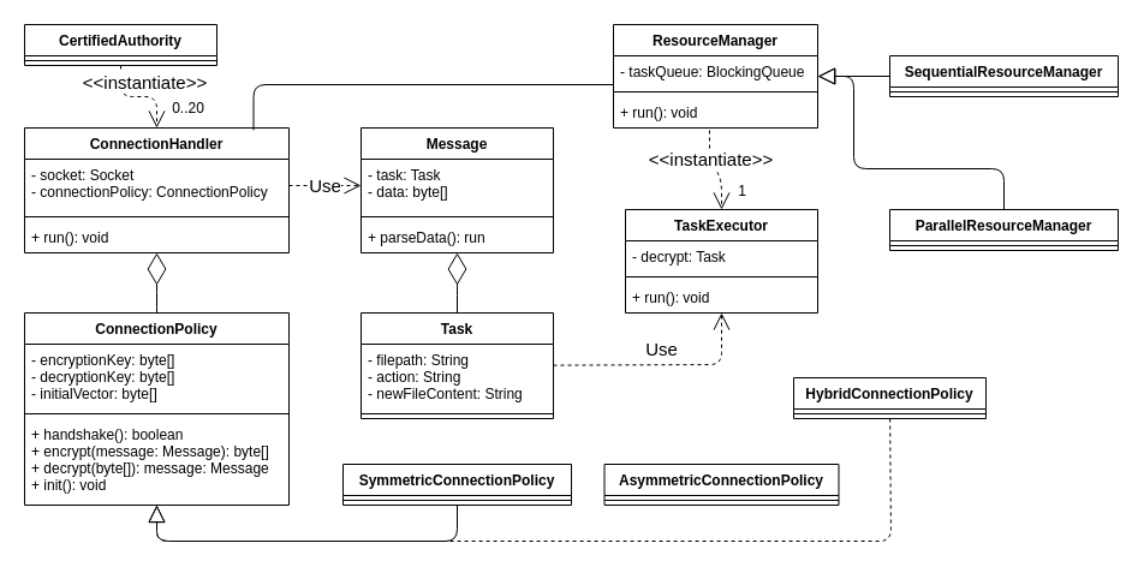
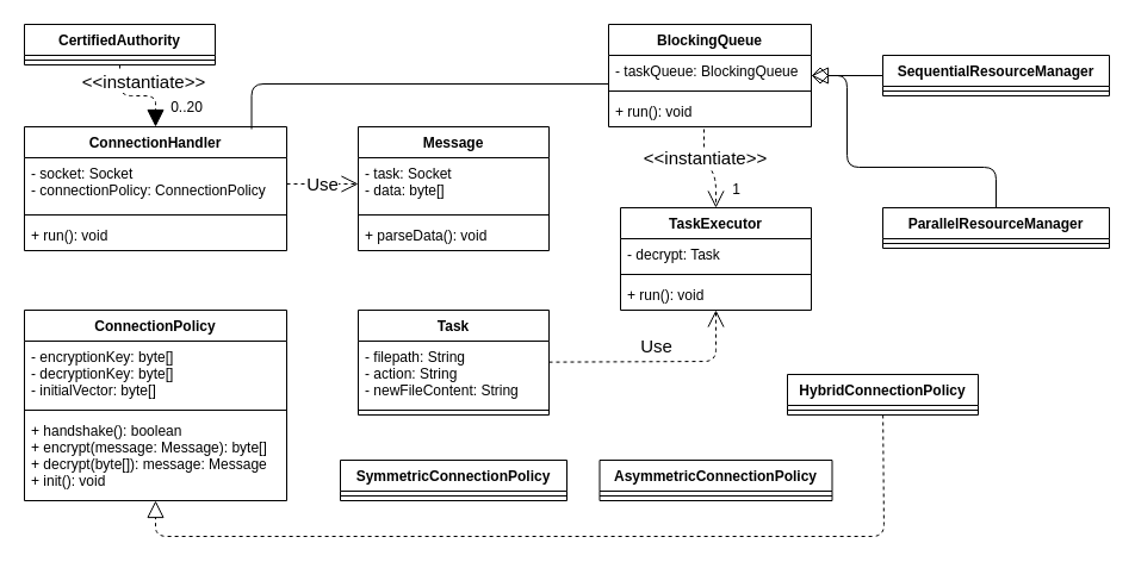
  <mxCell id="0" />
  <mxCell id="1" parent="0" />
  <mxCell id="2" value="CertifiedAuthority" style="swimlane;fontStyle=1;align=center;verticalAlign=top;childLayout=stackLayout;horizontal=1;startSize=26;horizontalStack=0;resizeParent=1;resizeParentMax=0;resizeLast=0;collapsible=1;marginBottom=0;" parent="1" vertex="1"><mxGeometry x="20" y="20" width="160" height="34" as="geometry" /></mxCell>
  <mxCell id="3" value="" style="line;strokeWidth=1;fillColor=none;align=left;verticalAlign=middle;spacingTop=-1;spacingLeft=3;spacingRight=3;rotatable=0;labelPosition=right;points=[];portConstraint=eastwest;" parent="2" vertex="1"><mxGeometry y="26" width="160" height="8" as="geometry" /></mxCell>
  <mxCell id="4" value="ConnectionHandler" style="swimlane;fontStyle=1;align=center;verticalAlign=top;childLayout=stackLayout;horizontal=1;startSize=26;horizontalStack=0;resizeParent=1;resizeParentMax=0;resizeLast=0;collapsible=1;marginBottom=0;" parent="1" vertex="1"><mxGeometry x="20" y="106" width="220" height="104" as="geometry" /></mxCell>
  <mxCell id="5" value="- socket: Socket&#10;- connectionPolicy: ConnectionPolicy&#10;" style="text;strokeColor=none;fillColor=none;align=left;verticalAlign=top;spacingLeft=4;spacingRight=4;overflow=hidden;rotatable=0;points=[[0,0.5],[1,0.5]];portConstraint=eastwest;" parent="4" vertex="1"><mxGeometry y="26" width="220" height="44" as="geometry" /></mxCell>
  <mxCell id="6" value="" style="line;strokeWidth=1;fillColor=none;align=left;verticalAlign=middle;spacingTop=-1;spacingLeft=3;spacingRight=3;rotatable=0;labelPosition=right;points=[];portConstraint=eastwest;" parent="4" vertex="1"><mxGeometry y="70" width="220" height="8" as="geometry" /></mxCell>
  <mxCell id="7" value="+ run(): void" style="text;strokeColor=none;fillColor=none;align=left;verticalAlign=top;spacingLeft=4;spacingRight=4;overflow=hidden;rotatable=0;points=[[0,0.5],[1,0.5]];portConstraint=eastwest;" parent="4" vertex="1"><mxGeometry y="78" width="220" height="26" as="geometry" /></mxCell>
  <mxCell id="8" value="ConnectionPolicy" style="swimlane;fontStyle=1;align=center;verticalAlign=top;childLayout=stackLayout;horizontal=1;startSize=26;horizontalStack=0;resizeParent=1;resizeParentMax=0;resizeLast=0;collapsible=1;marginBottom=0;" parent="1" vertex="1"><mxGeometry x="20" y="260" width="220" height="160" as="geometry" /></mxCell>
  <mxCell id="9" value="- encryptionKey: byte[]&#10;- decryptionKey: byte[]&#10;- initialVector: byte[]&#10;" style="text;strokeColor=none;fillColor=none;align=left;verticalAlign=top;spacingLeft=4;spacingRight=4;overflow=hidden;rotatable=0;points=[[0,0.5],[1,0.5]];portConstraint=eastwest;" parent="8" vertex="1"><mxGeometry y="26" width="220" height="54" as="geometry" /></mxCell>
  <mxCell id="10" value="" style="line;strokeWidth=1;fillColor=none;align=left;verticalAlign=middle;spacingTop=-1;spacingLeft=3;spacingRight=3;rotatable=0;labelPosition=right;points=[];portConstraint=eastwest;" parent="8" vertex="1"><mxGeometry y="80" width="220" height="8" as="geometry" /></mxCell>
  <mxCell id="11" value="+ handshake(): boolean&#10;+ encrypt(message: Message): byte[]&#10;+ decrypt(byte[]): message: Message&#10;+ init(): void&#10;" style="text;strokeColor=none;fillColor=none;align=left;verticalAlign=top;spacingLeft=4;spacingRight=4;overflow=hidden;rotatable=0;points=[[0,0.5],[1,0.5]];portConstraint=eastwest;" parent="8" vertex="1"><mxGeometry y="88" width="220" height="72" as="geometry" /></mxCell>
  <mxCell id="12" value="AsymmetricConnectionPolicy" style="swimlane;fontStyle=1;align=center;verticalAlign=top;childLayout=stackLayout;horizontal=1;startSize=26;horizontalStack=0;resizeParent=1;resizeParentMax=0;resizeLast=0;collapsible=1;marginBottom=0;" parent="1" vertex="1"><mxGeometry x="502.5" y="386" width="195" height="34" as="geometry" /></mxCell>
  <mxCell id="13" value="" style="line;strokeWidth=1;fillColor=none;align=left;verticalAlign=middle;spacingTop=-1;spacingLeft=3;spacingRight=3;rotatable=0;labelPosition=right;points=[];portConstraint=eastwest;" parent="12" vertex="1"><mxGeometry y="26" width="195" height="8" as="geometry" /></mxCell>
  <mxCell id="14" value="SymmetricConnectionPolicy" style="swimlane;fontStyle=1;align=center;verticalAlign=top;childLayout=stackLayout;horizontal=1;startSize=26;horizontalStack=0;resizeParent=1;resizeParentMax=0;resizeLast=0;collapsible=1;marginBottom=0;" parent="1" vertex="1"><mxGeometry x="285" y="386" width="190" height="34" as="geometry" /></mxCell>
  <mxCell id="15" value="" style="line;strokeWidth=1;fillColor=none;align=left;verticalAlign=middle;spacingTop=-1;spacingLeft=3;spacingRight=3;rotatable=0;labelPosition=right;points=[];portConstraint=eastwest;" parent="14" vertex="1"><mxGeometry y="26" width="190" height="8" as="geometry" /></mxCell>
  <mxCell id="16" value="HybridConnectionPolicy" style="swimlane;fontStyle=1;align=center;verticalAlign=top;childLayout=stackLayout;horizontal=1;startSize=26;horizontalStack=0;resizeParent=1;resizeParentMax=0;resizeLast=0;collapsible=1;marginBottom=0;" parent="1" vertex="1"><mxGeometry x="660" y="314" width="160" height="34" as="geometry"><mxRectangle x="450" y="480" width="170" height="26" as="alternateBounds" /></mxGeometry></mxCell>
  <mxCell id="17" value="" style="line;strokeWidth=1;fillColor=none;align=left;verticalAlign=middle;spacingTop=-1;spacingLeft=3;spacingRight=3;rotatable=0;labelPosition=right;points=[];portConstraint=eastwest;" parent="16" vertex="1"><mxGeometry y="26" width="160" height="8" as="geometry" /></mxCell>
  <mxCell id="18" value="Message" style="swimlane;fontStyle=1;align=center;verticalAlign=top;childLayout=stackLayout;horizontal=1;startSize=26;horizontalStack=0;resizeParent=1;resizeParentMax=0;resizeLast=0;collapsible=1;marginBottom=0;" parent="1" vertex="1"><mxGeometry x="300" y="106" width="160" height="104" as="geometry" /></mxCell>
- <mxCell id="19" value="- task: Task&#10;- data: byte[]" style="text;strokeColor=none;fillColor=none;align=left;verticalAlign=top;spacingLeft=4;spacingRight=4;overflow=hidden;rotatable=0;points=[[0,0.5],[1,0.5]];portConstraint=eastwest;" parent="18" vertex="1"><mxGeometry y="26" width="160" height="44" as="geometry" /></mxCell>
+ <mxCell id="19" value="- task: Socket&#10;- data: byte[]" style="text;strokeColor=none;fillColor=none;align=left;verticalAlign=top;spacingLeft=4;spacingRight=4;overflow=hidden;rotatable=0;points=[[0,0.5],[1,0.5]];portConstraint=eastwest;" parent="18" vertex="1"><mxGeometry y="26" width="160" height="44" as="geometry" /></mxCell>
  <mxCell id="20" value="" style="line;strokeWidth=1;fillColor=none;align=left;verticalAlign=middle;spacingTop=-1;spacingLeft=3;spacingRight=3;rotatable=0;labelPosition=right;points=[];portConstraint=eastwest;" parent="18" vertex="1"><mxGeometry y="70" width="160" height="8" as="geometry" /></mxCell>
- <mxCell id="21" value="+ parseData(): run" style="text;strokeColor=none;fillColor=none;align=left;verticalAlign=top;spacingLeft=4;spacingRight=4;overflow=hidden;rotatable=0;points=[[0,0.5],[1,0.5]];portConstraint=eastwest;" parent="18" vertex="1"><mxGeometry y="78" width="160" height="26" as="geometry" /></mxCell>
- <mxCell id="22" value="ResourceManager" style="swimlane;fontStyle=1;align=center;verticalAlign=top;childLayout=stackLayout;horizontal=1;startSize=26;horizontalStack=0;resizeParent=1;resizeParentMax=0;resizeLast=0;collapsible=1;marginBottom=0;" parent="1" vertex="1"><mxGeometry x="510" y="20" width="170" height="86" as="geometry" /></mxCell>
+ <mxCell id="21" value="+ parseData(): void" style="text;strokeColor=none;fillColor=none;align=left;verticalAlign=top;spacingLeft=4;spacingRight=4;overflow=hidden;rotatable=0;points=[[0,0.5],[1,0.5]];portConstraint=eastwest;" parent="18" vertex="1"><mxGeometry y="78" width="160" height="26" as="geometry" /></mxCell>
+ <mxCell id="22" value="BlockingQueue" style="swimlane;fontStyle=1;align=center;verticalAlign=top;childLayout=stackLayout;horizontal=1;startSize=26;horizontalStack=0;resizeParent=1;resizeParentMax=0;resizeLast=0;collapsible=1;marginBottom=0;" parent="1" vertex="1"><mxGeometry x="510" y="20" width="170" height="86" as="geometry" /></mxCell>
  <mxCell id="23" value="- taskQueue: BlockingQueue" style="text;strokeColor=none;fillColor=none;align=left;verticalAlign=top;spacingLeft=4;spacingRight=4;overflow=hidden;rotatable=0;points=[[0,0.5],[1,0.5]];portConstraint=eastwest;" parent="22" vertex="1"><mxGeometry y="26" width="170" height="26" as="geometry" /></mxCell>
  <mxCell id="24" value="" style="line;strokeWidth=1;fillColor=none;align=left;verticalAlign=middle;spacingTop=-1;spacingLeft=3;spacingRight=3;rotatable=0;labelPosition=right;points=[];portConstraint=eastwest;" parent="22" vertex="1"><mxGeometry y="52" width="170" height="8" as="geometry" /></mxCell>
  <mxCell id="25" value="+ run(): void" style="text;strokeColor=none;fillColor=none;align=left;verticalAlign=top;spacingLeft=4;spacingRight=4;overflow=hidden;rotatable=0;points=[[0,0.5],[1,0.5]];portConstraint=eastwest;" parent="22" vertex="1"><mxGeometry y="60" width="170" height="26" as="geometry" /></mxCell>
  <mxCell id="26" value="Task" style="swimlane;fontStyle=1;align=center;verticalAlign=top;childLayout=stackLayout;horizontal=1;startSize=26;horizontalStack=0;resizeParent=1;resizeParentMax=0;resizeLast=0;collapsible=1;marginBottom=0;" parent="1" vertex="1"><mxGeometry x="300" y="260" width="160" height="88" as="geometry" /></mxCell>
  <mxCell id="27" value="- filepath: String&#10;- action: String&#10;- newFileContent: String" style="text;strokeColor=none;fillColor=none;align=left;verticalAlign=top;spacingLeft=4;spacingRight=4;overflow=hidden;rotatable=0;points=[[0,0.5],[1,0.5]];portConstraint=eastwest;" parent="26" vertex="1"><mxGeometry y="26" width="160" height="54" as="geometry" /></mxCell>
  <mxCell id="28" value="" style="line;strokeWidth=1;fillColor=none;align=left;verticalAlign=middle;spacingTop=-1;spacingLeft=3;spacingRight=3;rotatable=0;labelPosition=right;points=[];portConstraint=eastwest;" parent="26" vertex="1"><mxGeometry y="80" width="160" height="8" as="geometry" /></mxCell>
  <mxCell id="29" value="TaskExecutor" style="swimlane;fontStyle=1;align=center;verticalAlign=top;childLayout=stackLayout;horizontal=1;startSize=26;horizontalStack=0;resizeParent=1;resizeParentMax=0;resizeLast=0;collapsible=1;marginBottom=0;" parent="1" vertex="1"><mxGeometry x="520" y="174" width="160" height="86" as="geometry" /></mxCell>
  <mxCell id="30" value="- decrypt: Task" style="text;strokeColor=none;fillColor=none;align=left;verticalAlign=top;spacingLeft=4;spacingRight=4;overflow=hidden;rotatable=0;points=[[0,0.5],[1,0.5]];portConstraint=eastwest;" parent="29" vertex="1"><mxGeometry y="26" width="160" height="26" as="geometry" /></mxCell>
  <mxCell id="31" value="" style="line;strokeWidth=1;fillColor=none;align=left;verticalAlign=middle;spacingTop=-1;spacingLeft=3;spacingRight=3;rotatable=0;labelPosition=right;points=[];portConstraint=eastwest;" parent="29" vertex="1"><mxGeometry y="52" width="160" height="8" as="geometry" /></mxCell>
  <mxCell id="32" value="+ run(): void" style="text;strokeColor=none;fillColor=none;align=left;verticalAlign=top;spacingLeft=4;spacingRight=4;overflow=hidden;rotatable=0;points=[[0,0.5],[1,0.5]];portConstraint=eastwest;" parent="29" vertex="1"><mxGeometry y="60" width="160" height="26" as="geometry" /></mxCell>
- <mxCell id="33" value="&amp;lt;&amp;lt;instantiate&amp;gt;&amp;gt;" style="edgeStyle=none;html=1;endArrow=open;endSize=12;dashed=1;verticalAlign=bottom;fontSize=15;exitX=0.5;exitY=1;exitDx=0;exitDy=0;entryX=0.5;entryY=0;entryDx=0;entryDy=0;" parent="1" source="2" target="4" edge="1"><mxGeometry x="0.13" width="160" relative="1" as="geometry"><mxPoint x="90" y="70" as="sourcePoint" /><mxPoint x="100" y="100" as="targetPoint" /><mxPoint as="offset" /><Array as="points"><mxPoint x="100" y="80" /><mxPoint x="130" y="80" /></Array></mxGeometry></mxCell>
+ <mxCell id="33" value="&amp;lt;&amp;lt;instantiate&amp;gt;&amp;gt;" style="edgeStyle=none;html=1;endArrow=block;endSize=12;dashed=1;verticalAlign=bottom;fontSize=15;exitX=0.5;exitY=1;exitDx=0;exitDy=0;entryX=0.5;entryY=0;entryDx=0;entryDy=0;" parent="1" source="2" target="4" edge="1"><mxGeometry x="0.13" width="160" relative="1" as="geometry"><mxPoint x="90" y="70" as="sourcePoint" /><mxPoint x="100" y="100" as="targetPoint" /><mxPoint as="offset" /><Array as="points"><mxPoint x="100" y="80" /><mxPoint x="130" y="80" /></Array></mxGeometry></mxCell>
  <mxCell id="34" value="0..20" style="edgeLabel;html=1;align=center;verticalAlign=middle;resizable=0;points=[];fontSize=12;" parent="33" vertex="1" connectable="0"><mxGeometry x="0.67" y="3" relative="1" as="geometry"><mxPoint x="22.42" y="-2.81" as="offset" /></mxGeometry></mxCell>
  <mxCell id="35" value="&amp;lt;&amp;lt;instantiate&amp;gt;&amp;gt;" style="endArrow=open;endSize=12;dashed=1;html=1;fontSize=15;entryX=0.5;entryY=0;entryDx=0;entryDy=0;" parent="1" edge="1" target="29"><mxGeometry x="-0.312" width="160" relative="1" as="geometry"><mxPoint x="590" y="108" as="sourcePoint" /><mxPoint x="594" y="172" as="targetPoint" /><mxPoint as="offset" /><Array as="points"><mxPoint x="590" y="130" /><mxPoint x="600" y="150" /></Array></mxGeometry></mxCell>
  <mxCell id="36" value="1" style="edgeLabel;html=1;align=center;verticalAlign=middle;resizable=0;points=[];fontSize=12;" parent="35" vertex="1" connectable="0"><mxGeometry x="0.552" relative="1" as="geometry"><mxPoint x="16" y="0.34" as="offset" /></mxGeometry></mxCell>
- <mxCell id="37" value="" style="edgeStyle=none;html=1;endSize=12;endArrow=block;endFill=0;strokeWidth=1;fontSize=15;" parent="1" source="14" target="8" edge="1"><mxGeometry width="160" relative="1" as="geometry"><mxPoint x="98" y="472" as="sourcePoint" /><mxPoint x="110" y="420" as="targetPoint" /><Array as="points"><mxPoint x="380" y="450" /><mxPoint x="130" y="450" /></Array></mxGeometry></mxCell>
  <mxCell id="38" value="" style="edgeStyle=none;html=1;endSize=12;endArrow=block;endFill=0;strokeWidth=1;fontSize=15;dashed=1;" parent="1" source="16" edge="1" target="8"><mxGeometry width="160" relative="1" as="geometry"><mxPoint x="315" y="470" as="sourcePoint" /><mxPoint x="110" y="420" as="targetPoint" /><Array as="points"><mxPoint x="741" y="450" /><mxPoint x="130" y="450" /></Array></mxGeometry></mxCell>
- <mxCell id="39" value="" style="endArrow=diamondThin;endFill=0;endSize=24;html=1;strokeWidth=1;fontSize=15;exitX=0.5;exitY=0;exitDx=0;exitDy=0;" parent="1" source="8" target="4" edge="1"><mxGeometry width="160" relative="1" as="geometry"><mxPoint x="70" y="230" as="sourcePoint" /><mxPoint x="230" y="230" as="targetPoint" /><Array as="points"><mxPoint x="130" y="250" /></Array></mxGeometry></mxCell>
- <mxCell id="40" value="" style="html=1;endArrow=diamondThin;endFill=0;edgeStyle=elbowEdgeStyle;elbow=vertical;endSize=24;strokeWidth=1;fontSize=15;" parent="1" source="26" target="18" edge="1"><mxGeometry width="160" relative="1" as="geometry"><mxPoint x="310" y="230" as="sourcePoint" /><mxPoint x="470" y="230" as="targetPoint" /></mxGeometry></mxCell>
  <mxCell id="41" value="Use" style="endArrow=open;endSize=12;dashed=1;html=1;strokeWidth=1;fontSize=15;exitX=1;exitY=0.5;exitDx=0;exitDy=0;entryX=0;entryY=0.5;entryDx=0;entryDy=0;" parent="1" source="5" target="19" edge="1"><mxGeometry width="160" relative="1" as="geometry"><mxPoint x="280" y="70" as="sourcePoint" /><mxPoint x="440" y="70" as="targetPoint" /></mxGeometry></mxCell>
  <mxCell id="42" value="Use" style="endArrow=open;endSize=12;dashed=1;html=1;strokeWidth=1;fontSize=15;" parent="1" source="26" target="29" edge="1"><mxGeometry x="-0.016" y="13" width="160" relative="1" as="geometry"><mxPoint x="480" y="164" as="sourcePoint" /><mxPoint x="540" y="160" as="targetPoint" /><Array as="points"><mxPoint x="600" y="303" /></Array><mxPoint as="offset" /></mxGeometry></mxCell>
  <mxCell id="43" value="SequentialResourceManager" style="swimlane;fontStyle=1;align=center;verticalAlign=top;childLayout=stackLayout;horizontal=1;startSize=26;horizontalStack=0;resizeParent=1;resizeParentMax=0;resizeLast=0;collapsible=1;marginBottom=0;" vertex="1" parent="1"><mxGeometry x="740" y="46" width="190" height="34" as="geometry" /></mxCell>
  <mxCell id="44" value="" style="line;strokeWidth=1;fillColor=none;align=left;verticalAlign=middle;spacingTop=-1;spacingLeft=3;spacingRight=3;rotatable=0;labelPosition=right;points=[];portConstraint=eastwest;" vertex="1" parent="43"><mxGeometry y="26" width="190" height="8" as="geometry" /></mxCell>
  <mxCell id="45" value="ParallelResourceManager" style="swimlane;fontStyle=1;align=center;verticalAlign=top;childLayout=stackLayout;horizontal=1;startSize=26;horizontalStack=0;resizeParent=1;resizeParentMax=0;resizeLast=0;collapsible=1;marginBottom=0;" vertex="1" parent="1"><mxGeometry x="740" y="174" width="190" height="34" as="geometry" /></mxCell>
  <mxCell id="46" value="" style="line;strokeWidth=1;fillColor=none;align=left;verticalAlign=middle;spacingTop=-1;spacingLeft=3;spacingRight=3;rotatable=0;labelPosition=right;points=[];portConstraint=eastwest;" vertex="1" parent="45"><mxGeometry y="26" width="190" height="8" as="geometry" /></mxCell>
  <mxCell id="47" value="" style="edgeStyle=none;html=1;endSize=12;endArrow=block;endFill=0;" edge="1" parent="1" source="43" target="22"><mxGeometry width="160" relative="1" as="geometry"><mxPoint x="760" y="130" as="sourcePoint" /><mxPoint x="920" y="130" as="targetPoint" /></mxGeometry></mxCell>
- <mxCell id="48" value="" style="edgeStyle=none;html=1;endSize=12;endArrow=block;endFill=0;entryX=1.002;entryY=0.656;entryDx=0;entryDy=0;entryPerimeter=0;" edge="1" parent="1" source="45" target="23"><mxGeometry width="160" relative="1" as="geometry"><mxPoint x="710" y="130" as="sourcePoint" /><mxPoint x="870" y="130" as="targetPoint" /><Array as="points"><mxPoint x="835" y="140" /><mxPoint x="710" y="140" /><mxPoint x="710" y="63" /></Array></mxGeometry></mxCell>
+ <mxCell id="48" value="" style="edgeStyle=none;html=1;endSize=12;endArrow=diamond;endFill=0;entryX=1.002;entryY=0.656;entryDx=0;entryDy=0;entryPerimeter=0;" edge="1" parent="1" source="45" target="23"><mxGeometry width="160" relative="1" as="geometry"><mxPoint x="710" y="130" as="sourcePoint" /><mxPoint x="870" y="130" as="targetPoint" /><Array as="points"><mxPoint x="835" y="140" /><mxPoint x="710" y="140" /><mxPoint x="710" y="63" /></Array></mxGeometry></mxCell>
  <mxCell id="49" value="" style="edgeStyle=elbowEdgeStyle;html=1;endArrow=none;elbow=vertical;exitX=0.866;exitY=0.019;exitDx=0;exitDy=0;exitPerimeter=0;" edge="1" parent="1" source="4" target="22"><mxGeometry width="160" relative="1" as="geometry"><mxPoint x="240" y="20" as="sourcePoint" /><mxPoint x="400" y="20" as="targetPoint" /><Array as="points"><mxPoint x="370" y="70" /><mxPoint x="220" y="80" /><mxPoint x="320" y="70" /></Array></mxGeometry></mxCell>
